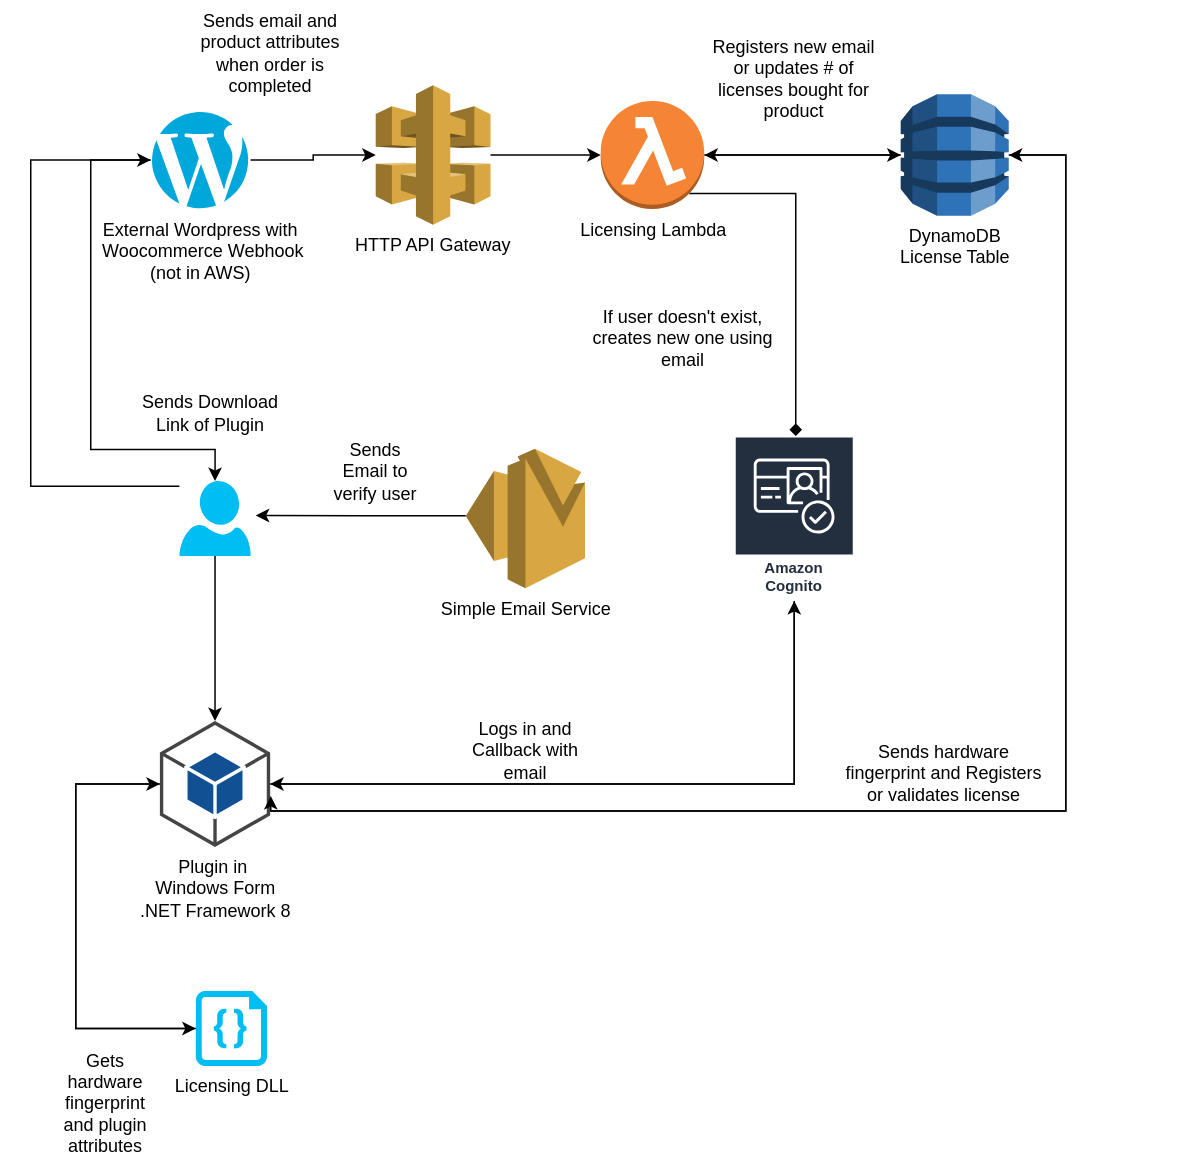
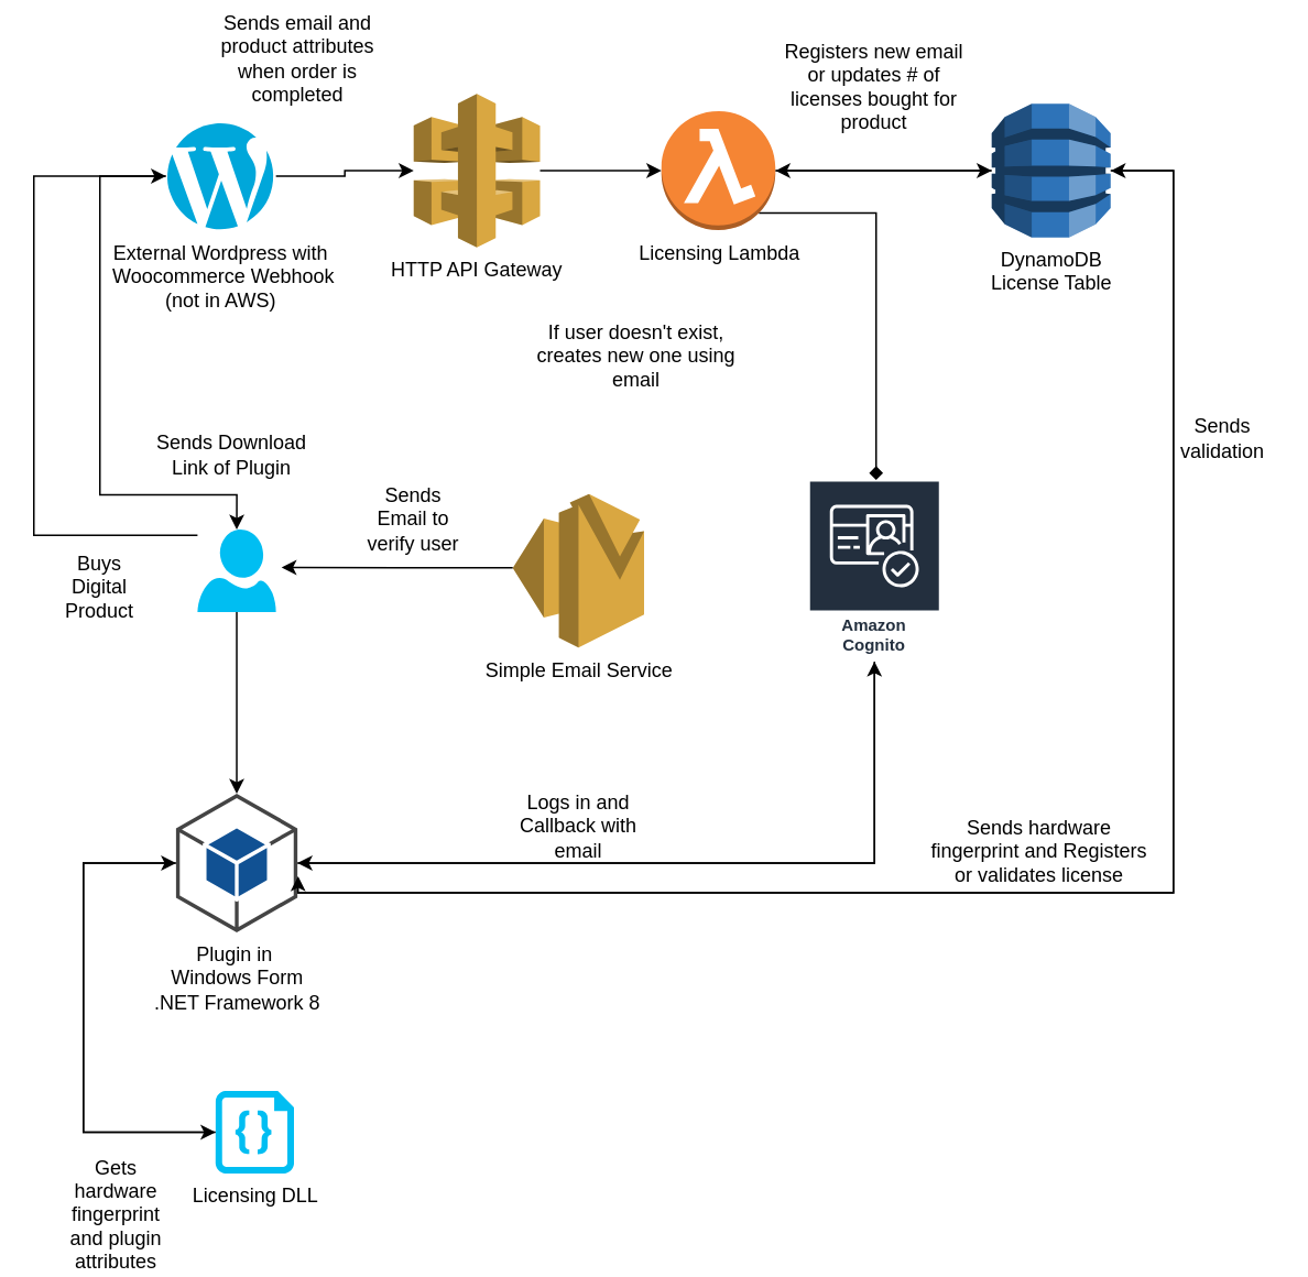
  <mxCell id="0" />
  <mxCell id="1" parent="0" />
  <mxCell id="2" style="edgeStyle=orthogonalEdgeStyle;rounded=0;orthogonalLoop=1;jettySize=auto;html=1;" edge="1" parent="1" source="3" target="6"><mxGeometry relative="1" as="geometry" /></mxCell>
  <mxCell id="3" value="HTTP API Gateway" style="outlineConnect=0;dashed=0;verticalLabelPosition=bottom;verticalAlign=top;align=center;html=1;shape=mxgraph.aws3.api_gateway;fillColor=#D9A741;gradientColor=none;" vertex="1" parent="1"><mxGeometry x="250" y="56.2" width="76.5" height="93" as="geometry" /></mxCell>
  <mxCell id="4" style="edgeStyle=orthogonalEdgeStyle;rounded=0;orthogonalLoop=1;jettySize=auto;html=1;" edge="1" parent="1" source="6" target="12"><mxGeometry relative="1" as="geometry" /></mxCell>
  <mxCell id="5" style="edgeStyle=orthogonalEdgeStyle;rounded=0;orthogonalLoop=1;jettySize=auto;html=1;exitX=0.855;exitY=0.855;exitDx=0;exitDy=0;exitPerimeter=0;endArrow=diamond;" edge="1" parent="1" source="6" target="15"><mxGeometry relative="1" as="geometry"><Array as="points"><mxPoint x="530" y="128" /></Array></mxGeometry></mxCell>
  <mxCell id="6" value="Licensing Lambda" style="outlineConnect=0;dashed=0;verticalLabelPosition=bottom;verticalAlign=top;align=center;html=1;shape=mxgraph.aws3.lambda_function;fillColor=#F58534;gradientColor=none;" vertex="1" parent="1"><mxGeometry x="400" y="66.7" width="69" height="72" as="geometry" /></mxCell>
  <mxCell id="7" style="edgeStyle=orthogonalEdgeStyle;rounded=0;orthogonalLoop=1;jettySize=auto;html=1;" edge="1" parent="1" source="8" target="3"><mxGeometry relative="1" as="geometry" /></mxCell>
  <mxCell id="8" value="External Wordpress with&lt;div&gt;&amp;nbsp;Woocommerce Webhook&lt;/div&gt;&lt;div&gt;(not in AWS)&lt;/div&gt;" style="dashed=0;outlineConnect=0;html=1;align=center;labelPosition=center;verticalLabelPosition=bottom;verticalAlign=top;shape=mxgraph.weblogos.wordpress;fillColor=#00A7DA;strokeColor=none" vertex="1" parent="1"><mxGeometry x="100" y="73.3" width="66.6" height="65.4" as="geometry" /></mxCell>
  <mxCell id="9" style="edgeStyle=orthogonalEdgeStyle;rounded=0;orthogonalLoop=1;jettySize=auto;html=1;" edge="1" parent="1" source="10" target="15"><mxGeometry relative="1" as="geometry" /></mxCell>
  <mxCell id="10" value="Plugin in&amp;nbsp;&lt;div&gt;Windows Form&lt;div&gt;.NET Framework 8&lt;/div&gt;&lt;/div&gt;" style="outlineConnect=0;dashed=0;verticalLabelPosition=bottom;verticalAlign=top;align=center;html=1;shape=mxgraph.aws3.android;fillColor=#115193;gradientColor=none;" vertex="1" parent="1"><mxGeometry x="106.1" y="480" width="73.5" height="84" as="geometry" /></mxCell>
  <mxCell id="11" style="edgeStyle=orthogonalEdgeStyle;rounded=0;orthogonalLoop=1;jettySize=auto;html=1;exitX=0;exitY=0.5;exitDx=0;exitDy=0;exitPerimeter=0;" edge="1" parent="1" source="12" target="6"><mxGeometry relative="1" as="geometry" /></mxCell>
  <mxCell id="12" value="DynamoDB&lt;div&gt;License Table&lt;/div&gt;" style="outlineConnect=0;dashed=0;verticalLabelPosition=bottom;verticalAlign=top;align=center;html=1;shape=mxgraph.aws3.dynamo_db;fillColor=#2E73B8;gradientColor=none;" vertex="1" parent="1"><mxGeometry x="600" y="62.2" width="72" height="81" as="geometry" /></mxCell>
  <mxCell id="13" value="Sends email and product attributes when order is completed" style="text;html=1;align=center;verticalAlign=middle;whiteSpace=wrap;rounded=0;" vertex="1" parent="1"><mxGeometry x="120" y="20" width="120" height="30" as="geometry" /></mxCell>
  <mxCell id="14" value="Registers new email or updates # of licenses bought for product" style="text;html=1;align=center;verticalAlign=middle;whiteSpace=wrap;rounded=0;" vertex="1" parent="1"><mxGeometry x="469" y="36.7" width="120" height="30" as="geometry" /></mxCell>
  <mxCell id="15" value="Amazon Cognito" style="sketch=0;outlineConnect=0;fontColor=#232F3E;gradientColor=none;strokeColor=#ffffff;fillColor=#232F3E;dashed=0;verticalLabelPosition=middle;verticalAlign=bottom;align=center;html=1;whiteSpace=wrap;fontSize=10;fontStyle=1;spacing=3;shape=mxgraph.aws4.productIcon;prIcon=mxgraph.aws4.cognito;" vertex="1" parent="1"><mxGeometry x="489" y="290" width="80" height="110" as="geometry" /></mxCell>
- <mxCell id="16" value="If user doesn't exist, creates new one using email" style="text;html=1;align=center;verticalAlign=middle;whiteSpace=wrap;rounded=0;" vertex="1" parent="1"><mxGeometry x="390" y="210" width="130" height="30" as="geometry" /></mxCell>
+ <mxCell id="16" value="If user doesn't exist, creates new one using email" style="text;html=1;align=center;verticalAlign=middle;whiteSpace=wrap;rounded=0;" vertex="1" parent="1"><mxGeometry x="320" y="200" width="130" height="30" as="geometry" /></mxCell>
  <mxCell id="17" style="edgeStyle=orthogonalEdgeStyle;rounded=0;orthogonalLoop=1;jettySize=auto;html=1;exitX=0;exitY=0.48;exitDx=0;exitDy=0;exitPerimeter=0;" edge="1" parent="1" source="18"><mxGeometry relative="1" as="geometry"><mxPoint x="170" y="343" as="targetPoint" /></mxGeometry></mxCell>
  <mxCell id="18" value="Simple Email Service" style="outlineConnect=0;dashed=0;verticalLabelPosition=bottom;verticalAlign=top;align=center;html=1;shape=mxgraph.aws3.ses;fillColor=#D9A741;gradientColor=none;" vertex="1" parent="1"><mxGeometry x="310" y="298.5" width="79.5" height="93" as="geometry" /></mxCell>
  <mxCell id="19" value="Sends Email to verify user" style="text;html=1;align=center;verticalAlign=middle;whiteSpace=wrap;rounded=0;" vertex="1" parent="1"><mxGeometry x="220" y="298.5" width="60" height="30" as="geometry" /></mxCell>
  <mxCell id="20" style="edgeStyle=orthogonalEdgeStyle;rounded=0;orthogonalLoop=1;jettySize=auto;html=1;" edge="1" parent="1" source="22" target="8"><mxGeometry relative="1" as="geometry"><Array as="points"><mxPoint x="20" y="323.5" /><mxPoint x="20" y="106" /></Array></mxGeometry></mxCell>
  <mxCell id="21" style="edgeStyle=orthogonalEdgeStyle;rounded=0;orthogonalLoop=1;jettySize=auto;html=1;" edge="1" parent="1" source="22" target="10"><mxGeometry relative="1" as="geometry" /></mxCell>
  <mxCell id="22" value="" style="verticalLabelPosition=bottom;html=1;verticalAlign=top;align=center;strokeColor=none;fillColor=#00BEF2;shape=mxgraph.azure.user;" vertex="1" parent="1"><mxGeometry x="119.1" y="320" width="47.5" height="50" as="geometry" /></mxCell>
  <mxCell id="23" style="edgeStyle=orthogonalEdgeStyle;rounded=0;orthogonalLoop=1;jettySize=auto;html=1;entryX=0.5;entryY=0;entryDx=0;entryDy=0;entryPerimeter=0;" edge="1" parent="1" source="8" target="22"><mxGeometry relative="1" as="geometry"><Array as="points"><mxPoint x="60" y="106" /><mxPoint x="60" y="299" /></Array></mxGeometry></mxCell>
+ <mxCell id="24" value="Buys Digital Product" style="text;html=1;align=center;verticalAlign=middle;whiteSpace=wrap;rounded=0;" vertex="1" parent="1"><mxGeometry x="30" y="340" width="60" height="30" as="geometry" /></mxCell>
  <mxCell id="25" value="Sends Download Link of Plugin" style="text;html=1;align=center;verticalAlign=middle;whiteSpace=wrap;rounded=0;" vertex="1" parent="1"><mxGeometry x="90" y="260" width="100" height="30" as="geometry" /></mxCell>
  <mxCell id="26" value="Logs in and Callback with email" style="text;html=1;align=center;verticalAlign=middle;whiteSpace=wrap;rounded=0;" vertex="1" parent="1"><mxGeometry x="299.75" y="485" width="100" height="30" as="geometry" /></mxCell>
  <mxCell id="27" style="edgeStyle=orthogonalEdgeStyle;rounded=0;orthogonalLoop=1;jettySize=auto;html=1;entryX=1;entryY=0.5;entryDx=0;entryDy=0;entryPerimeter=0;" edge="1" parent="1" source="15" target="10"><mxGeometry relative="1" as="geometry"><Array as="points"><mxPoint x="529" y="522" /></Array></mxGeometry></mxCell>
  <mxCell id="28" style="edgeStyle=orthogonalEdgeStyle;rounded=0;orthogonalLoop=1;jettySize=auto;html=1;entryX=1;entryY=0.5;entryDx=0;entryDy=0;entryPerimeter=0;" edge="1" parent="1" source="10" target="12"><mxGeometry relative="1" as="geometry"><Array as="points"><mxPoint x="710" y="540" /><mxPoint x="710" y="103" /></Array></mxGeometry></mxCell>
  <mxCell id="29" value="Sends hardware fingerprint and Registers or validates license" style="text;html=1;align=center;verticalAlign=middle;whiteSpace=wrap;rounded=0;" vertex="1" parent="1"><mxGeometry x="558" y="500" width="142" height="30" as="geometry" /></mxCell>
  <mxCell id="30" style="edgeStyle=orthogonalEdgeStyle;rounded=0;orthogonalLoop=1;jettySize=auto;html=1;" edge="1" parent="1" source="12"><mxGeometry relative="1" as="geometry"><mxPoint x="180" y="530" as="targetPoint" /><Array as="points"><mxPoint x="710" y="103" /><mxPoint x="710" y="540" /><mxPoint x="180" y="540" /></Array></mxGeometry></mxCell>
+ <mxCell id="31" value="Sends validation" style="text;html=1;align=center;verticalAlign=middle;whiteSpace=wrap;rounded=0;" vertex="1" parent="1"><mxGeometry x="710" y="250" width="60" height="30" as="geometry" /></mxCell>
  <mxCell id="32" value="Licensing DLL" style="verticalLabelPosition=bottom;html=1;verticalAlign=top;align=center;strokeColor=none;fillColor=#00BEF2;shape=mxgraph.azure.code_file;pointerEvents=1;" vertex="1" parent="1"><mxGeometry x="130" y="660" width="47.5" height="50" as="geometry" /></mxCell>
  <mxCell id="33" style="edgeStyle=orthogonalEdgeStyle;rounded=0;orthogonalLoop=1;jettySize=auto;html=1;entryX=0;entryY=0.5;entryDx=0;entryDy=0;entryPerimeter=0;" edge="1" parent="1" source="10" target="32"><mxGeometry relative="1" as="geometry"><Array as="points"><mxPoint x="50" y="522" /><mxPoint x="50" y="685" /></Array></mxGeometry></mxCell>
  <mxCell id="34" value="Gets hardware fingerprint and plugin attributes" style="text;html=1;align=center;verticalAlign=middle;whiteSpace=wrap;rounded=0;" vertex="1" parent="1"><mxGeometry x="40" y="720" width="60" height="30" as="geometry" /></mxCell>
  <mxCell id="35" style="edgeStyle=orthogonalEdgeStyle;rounded=0;orthogonalLoop=1;jettySize=auto;html=1;entryX=0;entryY=0.5;entryDx=0;entryDy=0;entryPerimeter=0;" edge="1" parent="1" source="32" target="10"><mxGeometry relative="1" as="geometry"><Array as="points"><mxPoint x="50" y="685" /><mxPoint x="50" y="522" /></Array></mxGeometry></mxCell>
  <mxCell id="36" style="edgeStyle=orthogonalEdgeStyle;rounded=0;orthogonalLoop=1;jettySize=auto;html=1;exitX=0.5;exitY=1;exitDx=0;exitDy=0;" edge="1" parent="1" source="34" target="34"><mxGeometry relative="1" as="geometry" /></mxCell>
